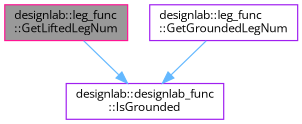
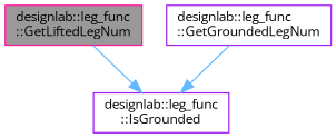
  digraph {
    fontname="Open Sans"
    rankdir=TB
    node [color=purple fillcolor=white fontname="Open Sans" fontsize=10 shape=box style=filled]
    edge [color=steelblue1 fontname="Open Sans" fontsize=10 labelfontname=Helvetica labelfontsize=10 style=solid]
    n1 [color=deeppink fillcolor=grey60 fontcolor=black height=0.2 label="designlab::leg_func\l::GetLiftedLegNum" width=0.4]
-   n2 [height=0.2 label="designlab::designlab_func\l::IsGrounded" width=0.4]
+   n2 [height=0.2 label="designlab::leg_func\l::IsGrounded" width=0.4]
    n3 [height=0.2 label="designlab::leg_func\l::GetGroundedLegNum" width=0.4]
    n1 -> n2
    n3 -> n2
  }
